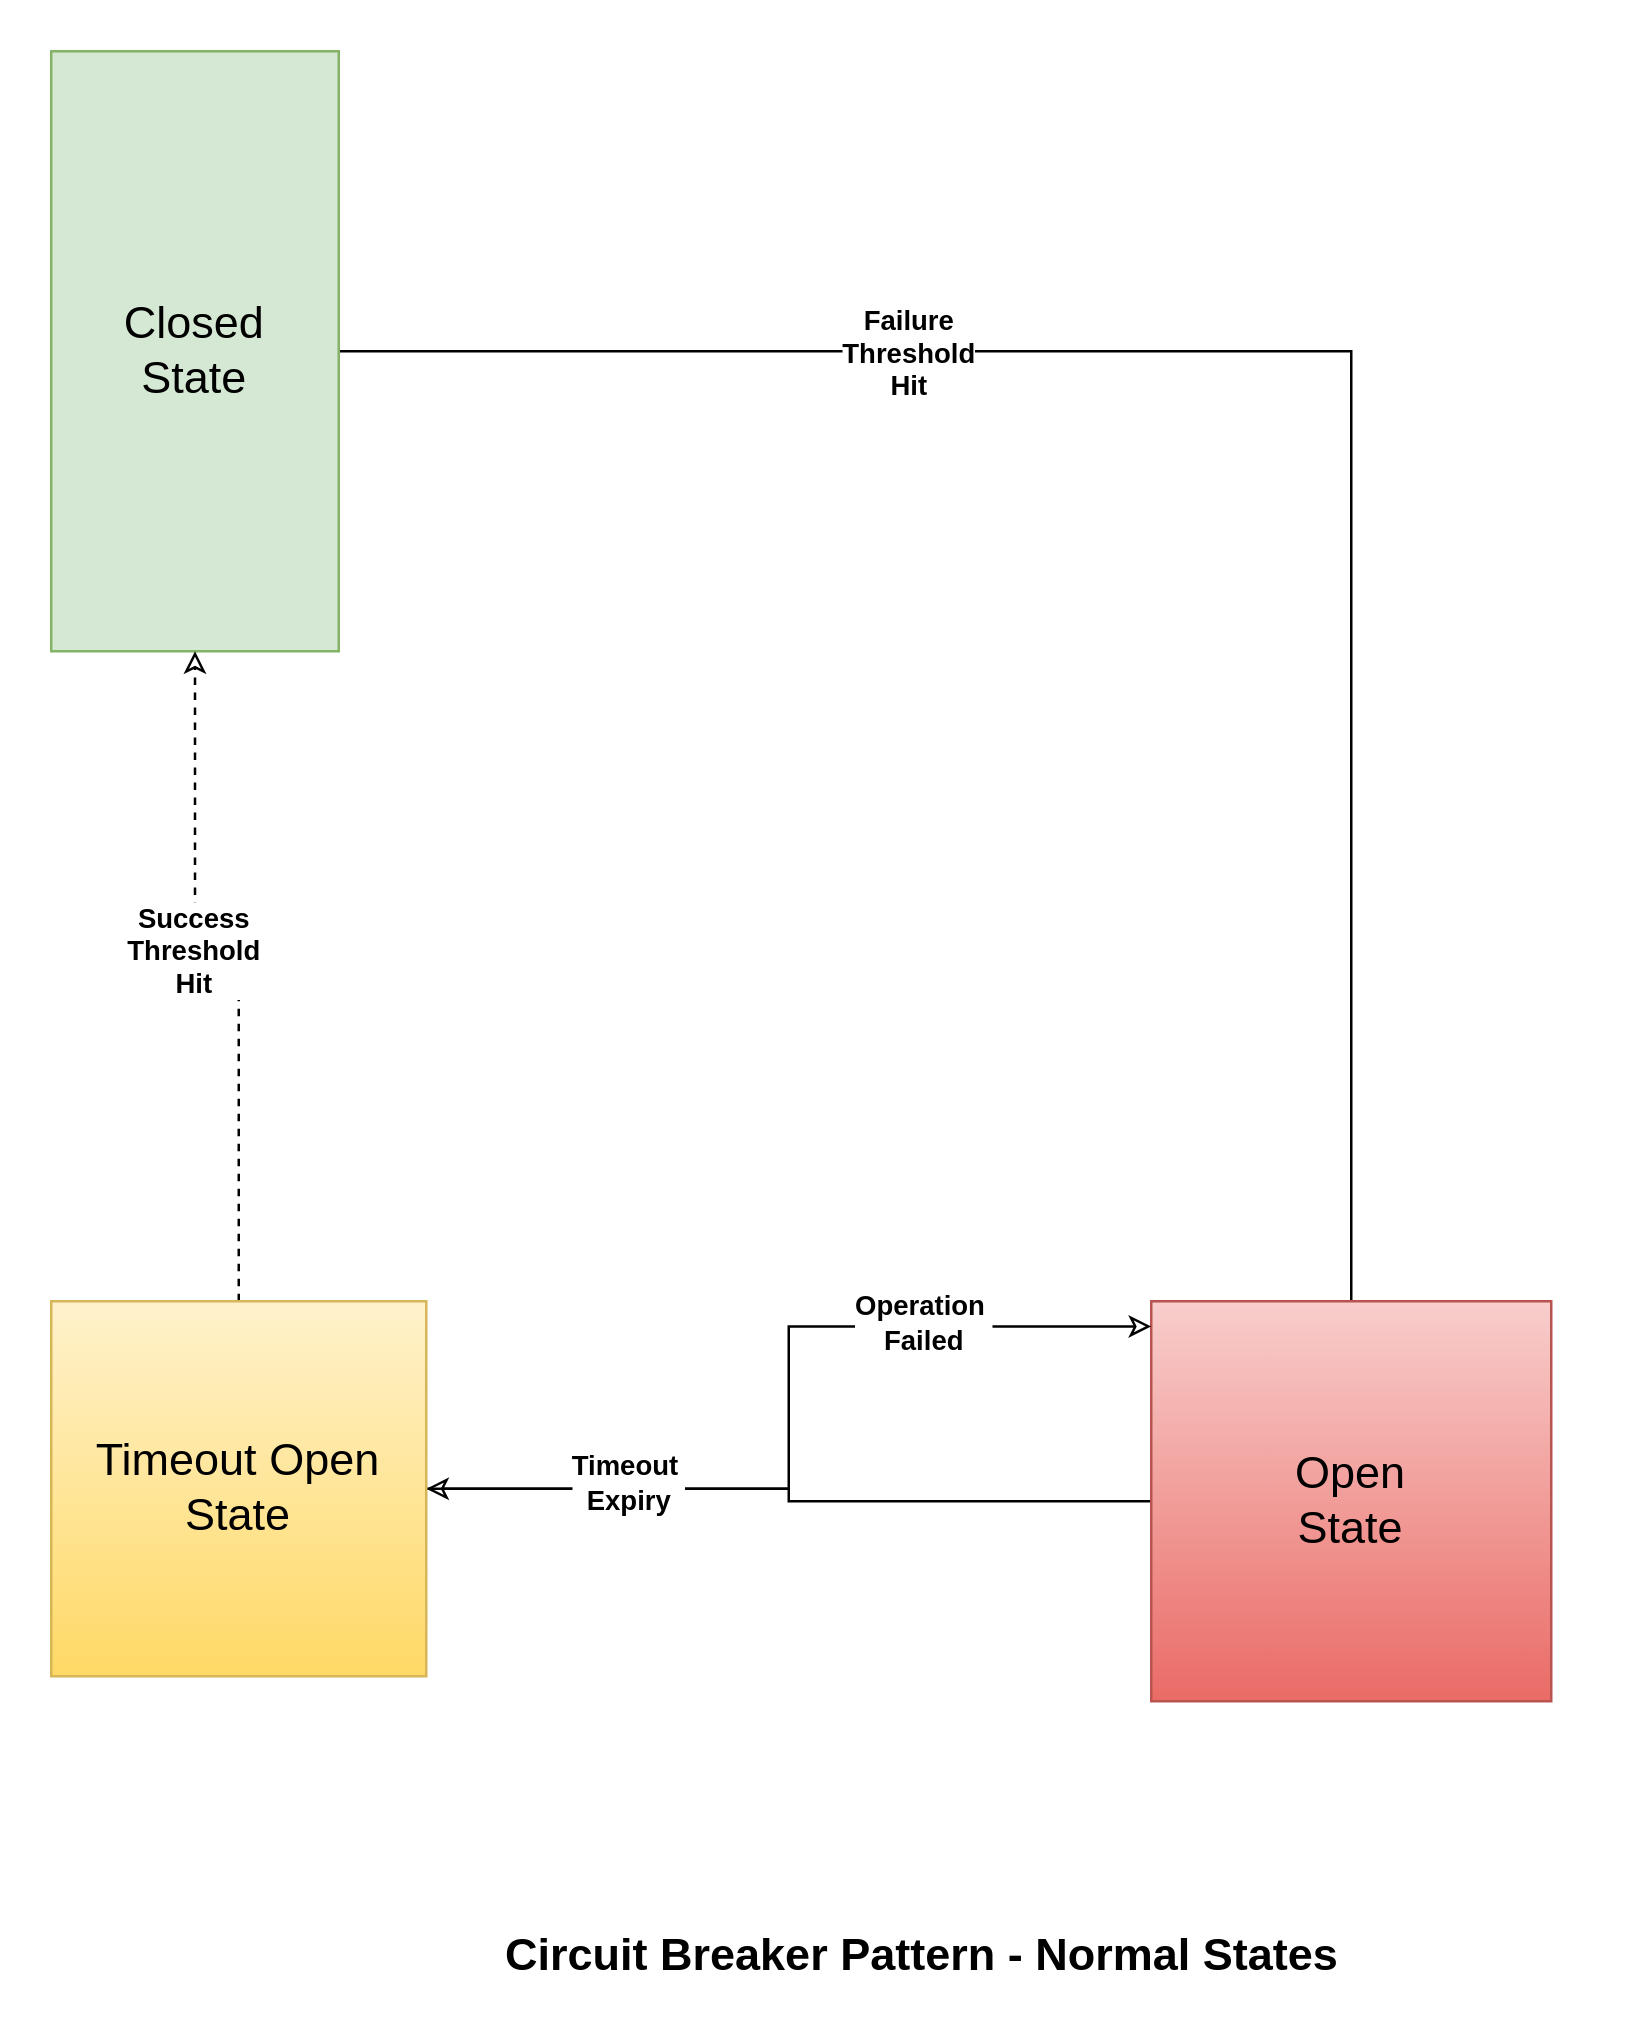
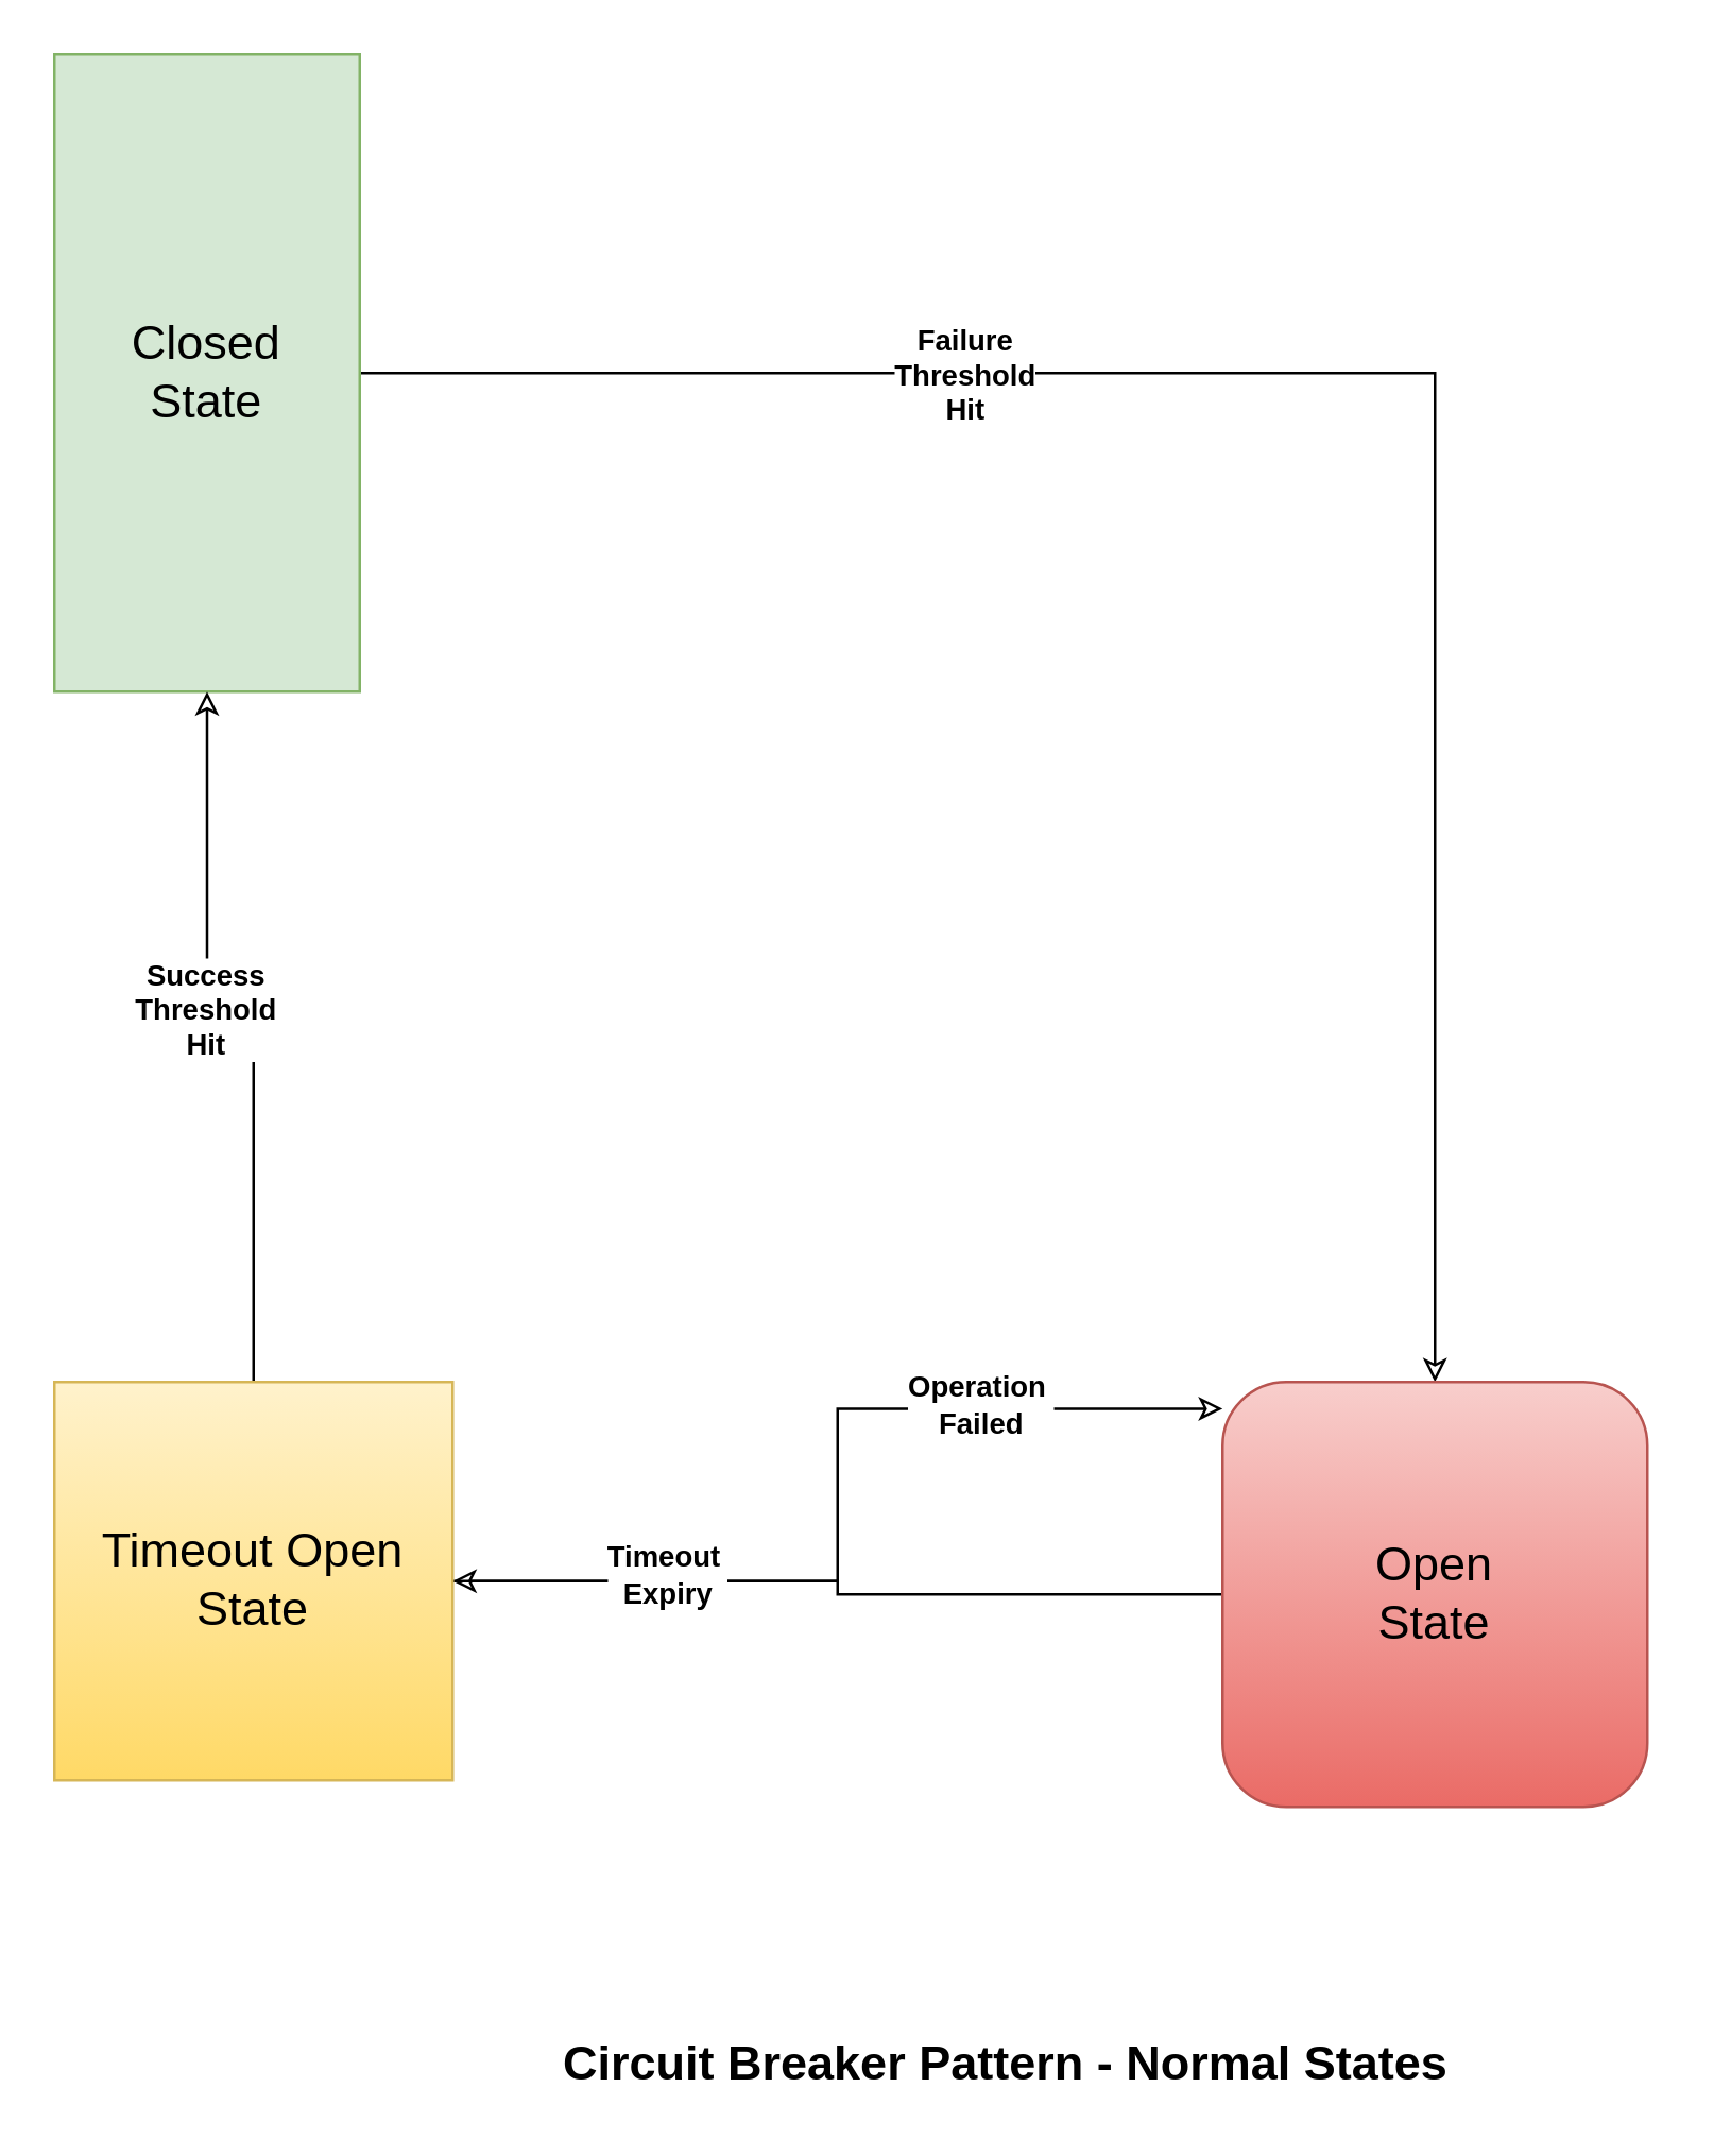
  <mxCell id="0" />
  <mxCell id="1" parent="0" />
- <mxCell id="2" style="edgeStyle=orthogonalEdgeStyle;rounded=0;orthogonalLoop=1;jettySize=auto;html=1;endArrow=none;endFill=0;" parent="1" source="4" target="6" edge="1"><mxGeometry relative="1" as="geometry" /></mxCell>
+ <mxCell id="2" style="edgeStyle=orthogonalEdgeStyle;rounded=0;orthogonalLoop=1;jettySize=auto;html=1;endArrow=classic;endFill=0;" parent="1" source="4" target="6" edge="1"><mxGeometry relative="1" as="geometry" /></mxCell>
  <mxCell id="3" value="&lt;b&gt;Failure&lt;br&gt;Threshold&lt;br&gt;Hit&lt;/b&gt;" style="edgeLabel;html=1;align=center;verticalAlign=middle;resizable=0;points=[];" parent="2" vertex="1" connectable="0"><mxGeometry x="-0.421" relative="1" as="geometry"><mxPoint as="offset" /></mxGeometry></mxCell>
  <mxCell id="4" value="&lt;font style=&quot;font-size: 18px;&quot;&gt;Closed &lt;br&gt;State&lt;/font&gt;" style="whiteSpace=wrap;html=1;aspect=fixed;fillColor=#d5e8d4;strokeColor=#82b366;" parent="1" vertex="1"><mxGeometry x="20" y="20" width="115" height="240" as="geometry" /></mxCell>
  <mxCell id="5" style="edgeStyle=orthogonalEdgeStyle;rounded=0;orthogonalLoop=1;jettySize=auto;html=1;entryX=1;entryY=0.5;entryDx=0;entryDy=0;endArrow=classic;endFill=0;" parent="1" source="6" target="12" edge="1"><mxGeometry relative="1" as="geometry" /></mxCell>
- <mxCell id="6" value="&lt;font style=&quot;font-size: 18px;&quot;&gt;Open&lt;br&gt;State&lt;/font&gt;" style="whiteSpace=wrap;html=1;aspect=fixed;fillColor=#f8cecc;strokeColor=#b85450;gradientColor=#ea6b66;" parent="1" vertex="1"><mxGeometry x="460" width="160" height="160" as="geometry" y="520" /></mxCell>
+ <mxCell id="6" value="&lt;font style=&quot;font-size: 18px;&quot;&gt;Open&lt;br&gt;State&lt;/font&gt;" style="whiteSpace=wrap;html=1;aspect=fixed;fillColor=#f8cecc;strokeColor=#b85450;gradientColor=#ea6b66;rounded=1;" parent="1" vertex="1"><mxGeometry x="460" width="160" height="160" as="geometry" y="520" /></mxCell>
  <mxCell id="7" style="edgeStyle=orthogonalEdgeStyle;rounded=0;orthogonalLoop=1;jettySize=auto;html=1;entryX=0;entryY=0.063;entryDx=0;entryDy=0;entryPerimeter=0;endArrow=classic;endFill=0;" parent="1" source="12" target="6" edge="1"><mxGeometry relative="1" as="geometry" /></mxCell>
  <mxCell id="8" value="&lt;b&gt;Operation&amp;nbsp;&lt;br&gt;Failed&lt;/b&gt;" style="edgeLabel;html=1;align=center;verticalAlign=middle;resizable=0;points=[];" parent="7" vertex="1" connectable="0"><mxGeometry x="0.483" y="2" relative="1" as="geometry"><mxPoint as="offset" /></mxGeometry></mxCell>
  <mxCell id="9" value="&lt;b&gt;Timeout&amp;nbsp;&lt;br&gt;Expiry&lt;/b&gt;" style="edgeLabel;html=1;align=center;verticalAlign=middle;resizable=0;points=[];" parent="7" vertex="1" connectable="0"><mxGeometry x="-0.634" y="4" relative="1" as="geometry"><mxPoint x="15" y="1" as="offset" /></mxGeometry></mxCell>
- <mxCell id="10" style="edgeStyle=orthogonalEdgeStyle;rounded=0;orthogonalLoop=1;jettySize=auto;html=1;entryX=0.5;entryY=1;entryDx=0;entryDy=0;endArrow=classic;endFill=0;dashed=1;" parent="1" source="12" target="4" edge="1"><mxGeometry relative="1" as="geometry" /></mxCell>
+ <mxCell id="10" style="edgeStyle=orthogonalEdgeStyle;rounded=0;orthogonalLoop=1;jettySize=auto;html=1;entryX=0.5;entryY=1;entryDx=0;entryDy=0;endArrow=classic;endFill=0;" parent="1" source="12" target="4" edge="1"><mxGeometry relative="1" as="geometry" /></mxCell>
  <mxCell id="11" value="&lt;b&gt;Success &lt;br&gt;Threshold&lt;br&gt;Hit&lt;/b&gt;" style="edgeLabel;html=1;align=center;verticalAlign=middle;resizable=0;points=[];" parent="10" vertex="1" connectable="0"><mxGeometry x="0.136" y="1" relative="1" as="geometry"><mxPoint as="offset" /></mxGeometry></mxCell>
  <mxCell id="12" value="&lt;font style=&quot;font-size: 18px;&quot;&gt;Timeout Open &lt;br&gt;State&lt;/font&gt;" style="whiteSpace=wrap;html=1;aspect=fixed;fillColor=#fff2cc;strokeColor=#d6b656;gradientColor=#ffd966;" parent="1" vertex="1"><mxGeometry x="20" width="150" height="150" as="geometry" y="520" /></mxCell>
- <mxCell id="13" value="&lt;div style=&quot;text-align: center;&quot;&gt;&lt;span style=&quot;background-color: initial;&quot;&gt;&lt;b&gt;Circuit Breaker Pattern - Normal States&lt;/b&gt;&lt;/span&gt;&lt;/div&gt;" style="text;whiteSpace=wrap;html=1;fontSize=18;" parent="1" vertex="1"><mxGeometry x="200" y="765" width="420" height="30" as="geometry" /></mxCell>
+ <mxCell id="13" value="&lt;div style=&quot;text-align: center;&quot;&gt;&lt;span style=&quot;background-color: initial;&quot;&gt;&lt;b&gt;Circuit Breaker Pattern - Normal States&lt;/b&gt;&lt;/span&gt;&lt;/div&gt;" style="text;whiteSpace=wrap;html=1;fontSize=18;" parent="1" vertex="1"><mxGeometry x="210" y="760" width="420" height="30" as="geometry" /></mxCell>
